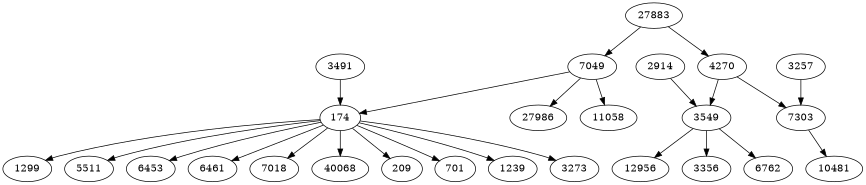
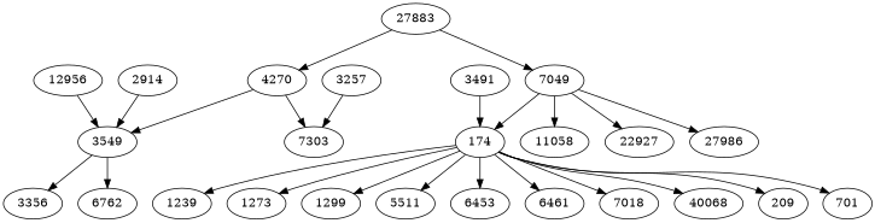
  digraph {
    174
    209
    701
    1239
-   1273 [label=3273]
+   1273
    1299
    5511
    6453
    6461
    7018
    40068
    3491
    3549
    3356
    6762
    12956
    2914
    4270
    7303
-   10481
    7049
    11058
+   22927
    27986
    3257
    27883
    174 -> 209
    174 -> 701
    174 -> 1239
    174 -> 1273
    174 -> 1299
    174 -> 5511
    174 -> 6453
    174 -> 6461
    174 -> 7018
    174 -> 40068
    3491 -> 174
    3549 -> 3356
    3549 -> 6762
-   3549 -> 12956
+   12956 -> 3549
    2914 -> 3549
    4270 -> 3549
    4270 -> 7303
-   7303 -> 10481
    7049 -> 174
    7049 -> 11058
+   7049 -> 22927
    7049 -> 27986
    3257 -> 7303
    27883 -> 4270
    27883 -> 7049
  }
